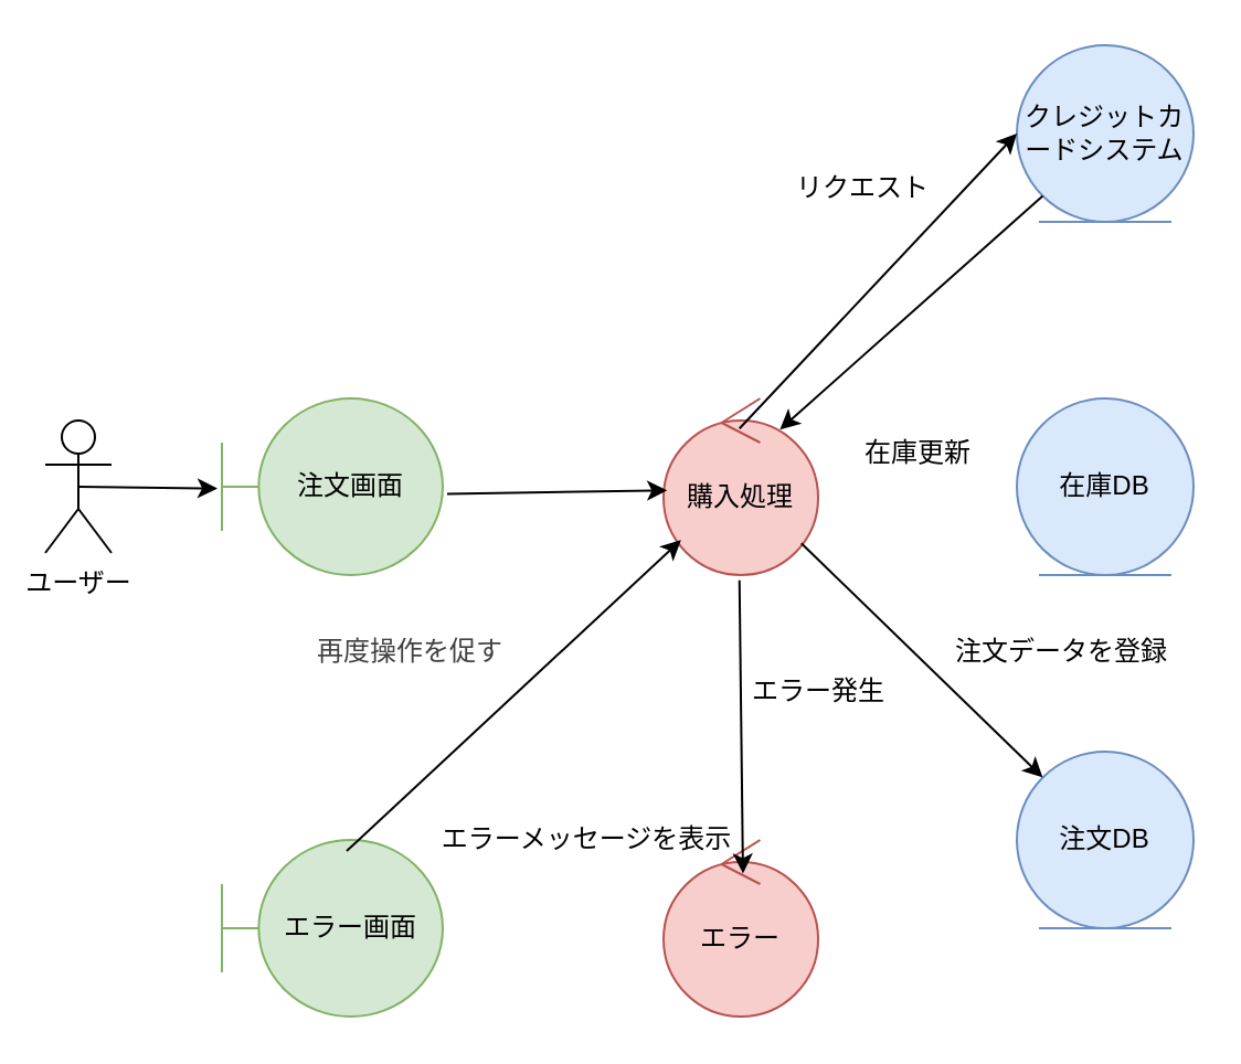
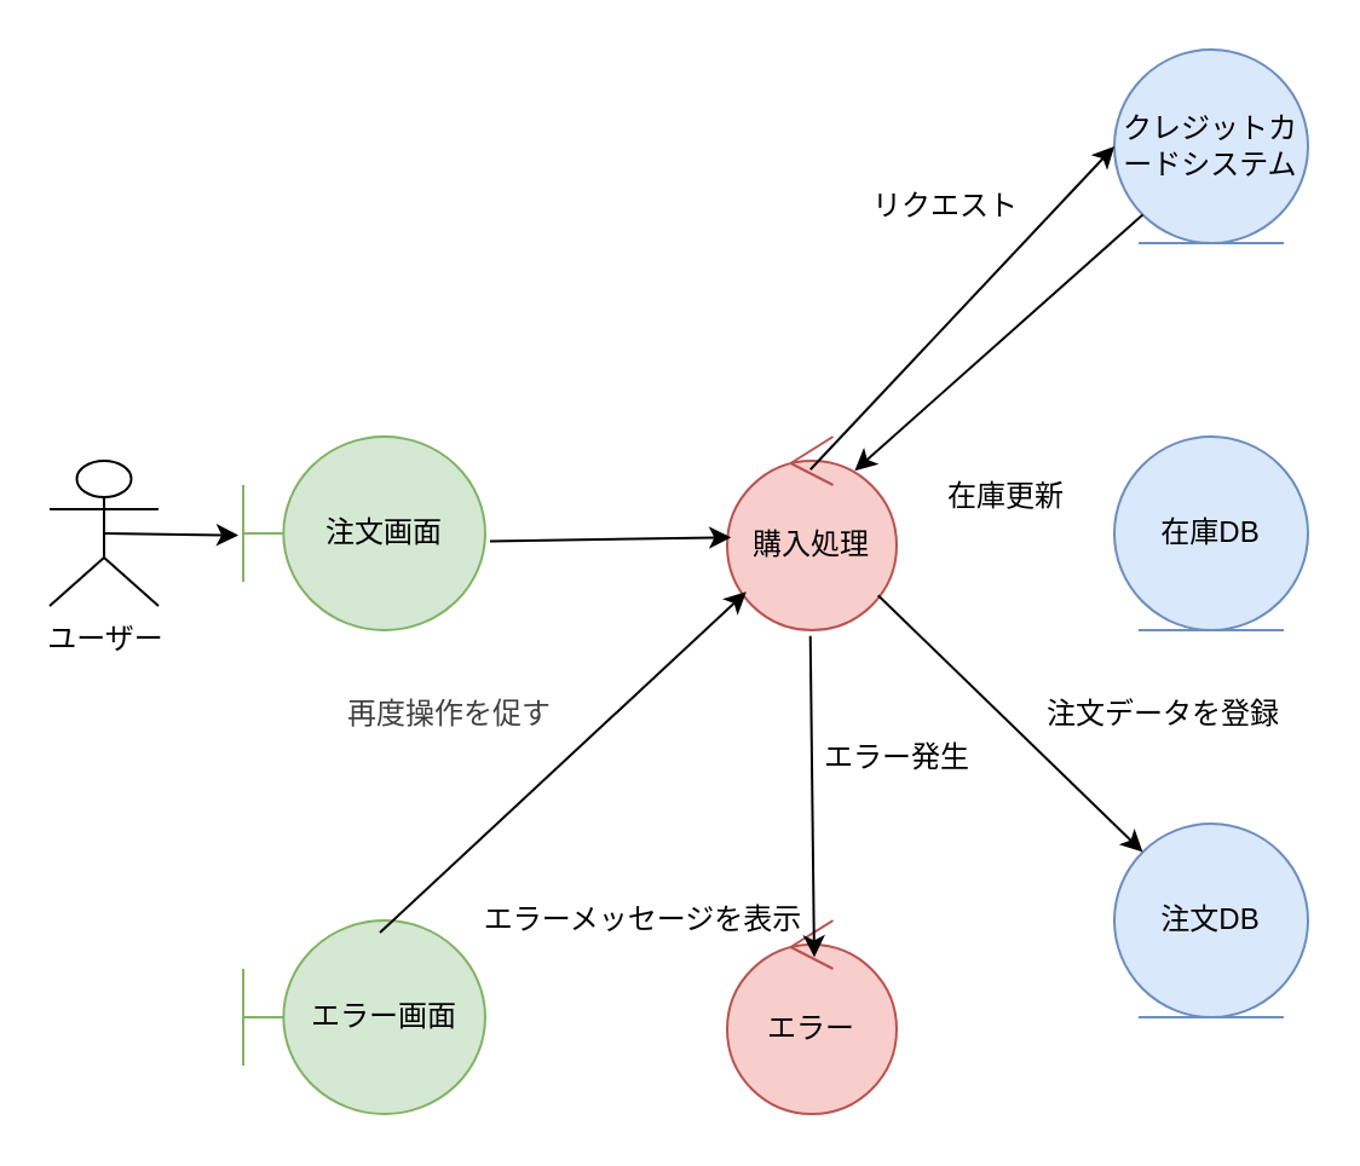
  <mxCell id="0" />
  <mxCell id="1" parent="0" />
- <mxCell id="2" value="ユーザー" style="shape=umlActor;verticalLabelPosition=bottom;verticalAlign=top;html=1;" vertex="1" parent="1"><mxGeometry x="20" y="190" width="30" height="60" as="geometry" /></mxCell>
+ <mxCell id="2" value="ユーザー" style="shape=umlActor;verticalLabelPosition=bottom;verticalAlign=top;html=1;" vertex="1" parent="1"><mxGeometry x="20" y="190" width="45" height="60" as="geometry" /></mxCell>
  <mxCell id="3" value="注文画面" style="shape=umlBoundary;whiteSpace=wrap;html=1;fillColor=#d5e8d4;strokeColor=#82b366;" vertex="1" parent="1"><mxGeometry x="100" y="180" width="100" height="80" as="geometry" /></mxCell>
  <mxCell id="4" value="" style="endArrow=classic;html=1;exitX=0.5;exitY=0.5;exitDx=0;exitDy=0;exitPerimeter=0;entryX=-0.02;entryY=0.51;entryDx=0;entryDy=0;entryPerimeter=0;" edge="1" parent="1" source="2" target="3"><mxGeometry width="50" height="50" relative="1" as="geometry"><mxPoint x="180" y="300" as="sourcePoint" /><mxPoint x="230" y="250" as="targetPoint" /></mxGeometry></mxCell>
  <mxCell id="5" value="購入処理" style="ellipse;shape=umlControl;whiteSpace=wrap;html=1;fillColor=#f8cecc;strokeColor=#b85450;" vertex="1" parent="1"><mxGeometry x="300" y="180" width="70" height="80" as="geometry" /></mxCell>
  <mxCell id="6" value="" style="endArrow=classic;html=1;exitX=1.02;exitY=0.54;exitDx=0;exitDy=0;exitPerimeter=0;entryX=0.023;entryY=0.52;entryDx=0;entryDy=0;entryPerimeter=0;" edge="1" parent="1" source="3" target="5"><mxGeometry width="50" height="50" relative="1" as="geometry"><mxPoint x="45" y="230" as="sourcePoint" /><mxPoint x="138" y="231" as="targetPoint" /></mxGeometry></mxCell>
  <mxCell id="7" value="在庫DB" style="ellipse;shape=umlEntity;whiteSpace=wrap;html=1;fillColor=#dae8fc;strokeColor=#6c8ebf;" vertex="1" parent="1"><mxGeometry x="460" y="180" width="80" height="80" as="geometry" /></mxCell>
  <mxCell id="8" value="注文DB" style="ellipse;shape=umlEntity;whiteSpace=wrap;html=1;fillColor=#dae8fc;strokeColor=#6c8ebf;" vertex="1" parent="1"><mxGeometry x="460" y="340" width="80" height="80" as="geometry" /></mxCell>
  <mxCell id="9" value="" style="endArrow=classic;html=1;exitX=0.891;exitY=0.82;exitDx=0;exitDy=0;exitPerimeter=0;entryX=0;entryY=0;entryDx=0;entryDy=0;" edge="1" parent="1" source="5" target="8"><mxGeometry width="50" height="50" relative="1" as="geometry"><mxPoint x="45" y="230" as="sourcePoint" /><mxPoint x="138" y="231" as="targetPoint" /></mxGeometry></mxCell>
  <mxCell id="10" value="エラー" style="ellipse;shape=umlControl;whiteSpace=wrap;html=1;fillColor=#f8cecc;strokeColor=#b85450;" vertex="1" parent="1"><mxGeometry x="300" y="380" width="70" height="80" as="geometry" /></mxCell>
  <mxCell id="11" value="" style="endArrow=classic;html=1;exitX=0.491;exitY=1.03;exitDx=0;exitDy=0;exitPerimeter=0;entryX=0.514;entryY=0.19;entryDx=0;entryDy=0;entryPerimeter=0;" edge="1" parent="1" source="5" target="10"><mxGeometry width="50" height="50" relative="1" as="geometry"><mxPoint x="242" y="233" as="sourcePoint" /><mxPoint x="312" y="232" as="targetPoint" /></mxGeometry></mxCell>
  <mxCell id="12" value="エラー発生" style="text;html=1;align=center;verticalAlign=middle;resizable=0;points=[];autosize=1;strokeColor=none;fillColor=none;" vertex="1" parent="1"><mxGeometry x="330" y="298" width="80" height="30" as="geometry" /></mxCell>
  <mxCell id="13" value="&lt;span style=&quot;color: rgb(63, 63, 63); background-color: transparent;&quot;&gt;再度操作を促す&lt;/span&gt;" style="text;html=1;align=center;verticalAlign=middle;resizable=0;points=[];autosize=1;strokeColor=none;fillColor=none;" vertex="1" parent="1"><mxGeometry x="130" y="280" width="110" height="30" as="geometry" /></mxCell>
  <mxCell id="14" value="クレジットカードシステム" style="ellipse;shape=umlEntity;whiteSpace=wrap;html=1;fillColor=#dae8fc;strokeColor=#6c8ebf;" vertex="1" parent="1"><mxGeometry x="460" y="20" width="80" height="80" as="geometry" /></mxCell>
  <mxCell id="15" value="" style="endArrow=classic;html=1;exitX=0.491;exitY=0.17;exitDx=0;exitDy=0;exitPerimeter=0;entryX=0;entryY=0.5;entryDx=0;entryDy=0;" edge="1" parent="1" source="5" target="14"><mxGeometry width="50" height="50" relative="1" as="geometry"><mxPoint x="242" y="233" as="sourcePoint" /><mxPoint x="312" y="232" as="targetPoint" /></mxGeometry></mxCell>
  <mxCell id="16" value="リクエスト" style="text;html=1;align=center;verticalAlign=middle;resizable=0;points=[];autosize=1;strokeColor=none;fillColor=none;" vertex="1" parent="1"><mxGeometry x="350" y="70" width="80" height="30" as="geometry" /></mxCell>
  <mxCell id="17" value="在庫更新" style="text;html=1;align=center;verticalAlign=middle;resizable=0;points=[];autosize=1;strokeColor=none;fillColor=none;" vertex="1" parent="1"><mxGeometry x="380" y="190" width="70" height="30" as="geometry" /></mxCell>
  <mxCell id="18" value="注文データを登録" style="text;html=1;align=center;verticalAlign=middle;resizable=0;points=[];autosize=1;strokeColor=none;fillColor=none;" vertex="1" parent="1"><mxGeometry x="420" y="280" width="120" height="30" as="geometry" /></mxCell>
  <mxCell id="19" value="" style="endArrow=classic;html=1;entryX=0.753;entryY=0.176;entryDx=0;entryDy=0;entryPerimeter=0;exitX=0;exitY=1;exitDx=0;exitDy=0;" edge="1" parent="1" source="14" target="5"><mxGeometry width="50" height="50" relative="1" as="geometry"><mxPoint x="520" y="130" as="sourcePoint" /><mxPoint x="470" y="70" as="targetPoint" /></mxGeometry></mxCell>
  <mxCell id="20" value="エラー画面" style="shape=umlBoundary;whiteSpace=wrap;html=1;fillColor=#d5e8d4;strokeColor=#82b366;" vertex="1" parent="1"><mxGeometry x="100" y="380" width="100" height="80" as="geometry" /></mxCell>
  <mxCell id="21" value="エラーメッセージを表示" style="text;html=1;align=center;verticalAlign=middle;resizable=0;points=[];autosize=1;strokeColor=none;fillColor=none;" vertex="1" parent="1"><mxGeometry x="190" y="365" width="150" height="30" as="geometry" /></mxCell>
  <mxCell id="22" value="" style="endArrow=classic;html=1;exitX=0.565;exitY=0.063;exitDx=0;exitDy=0;exitPerimeter=0;entryX=0.113;entryY=0.802;entryDx=0;entryDy=0;entryPerimeter=0;" edge="1" parent="1" source="20" target="5"><mxGeometry width="50" height="50" relative="1" as="geometry"><mxPoint x="212" y="233" as="sourcePoint" /><mxPoint x="312" y="232" as="targetPoint" /></mxGeometry></mxCell>
